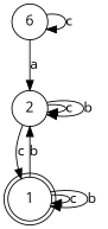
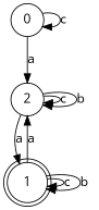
  digraph {
    fontname="Open Sans"
    node [fontname="Open Sans" shape=circle]
    edge [fontname="Open Sans"]
-   n1 [label=6]
+   n1 [label=0]
    n2 [label=2]
    n3 [label=1 shape=doublecircle]
    n1 -> n1 [label=c]
    n1 -> n2 [label=a]
    n2 -> n2 [label=c]
    n2 -> n2 [label=b]
-   n2 -> n3 [label=c]
-   n3 -> n2 [label=b]
+   n2 -> n3 [label=a]
+   n3 -> n2 [label=a]
    n3 -> n3 [label=c]
    n3 -> n3 [label=b]
  }
